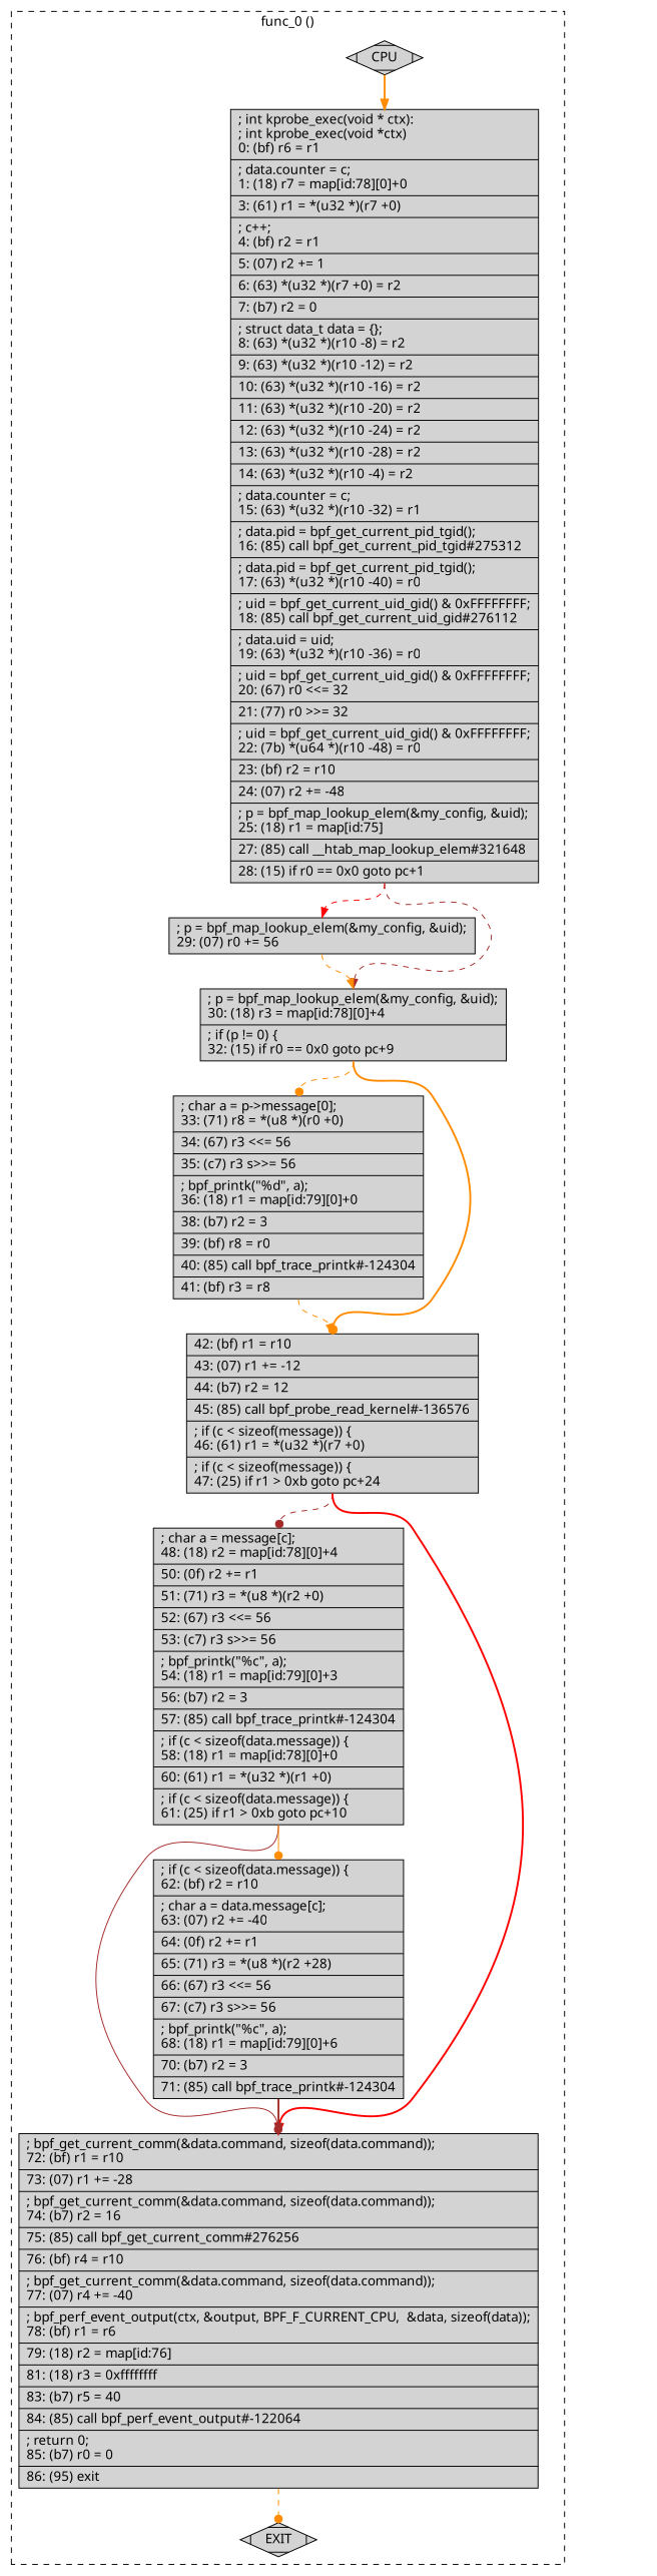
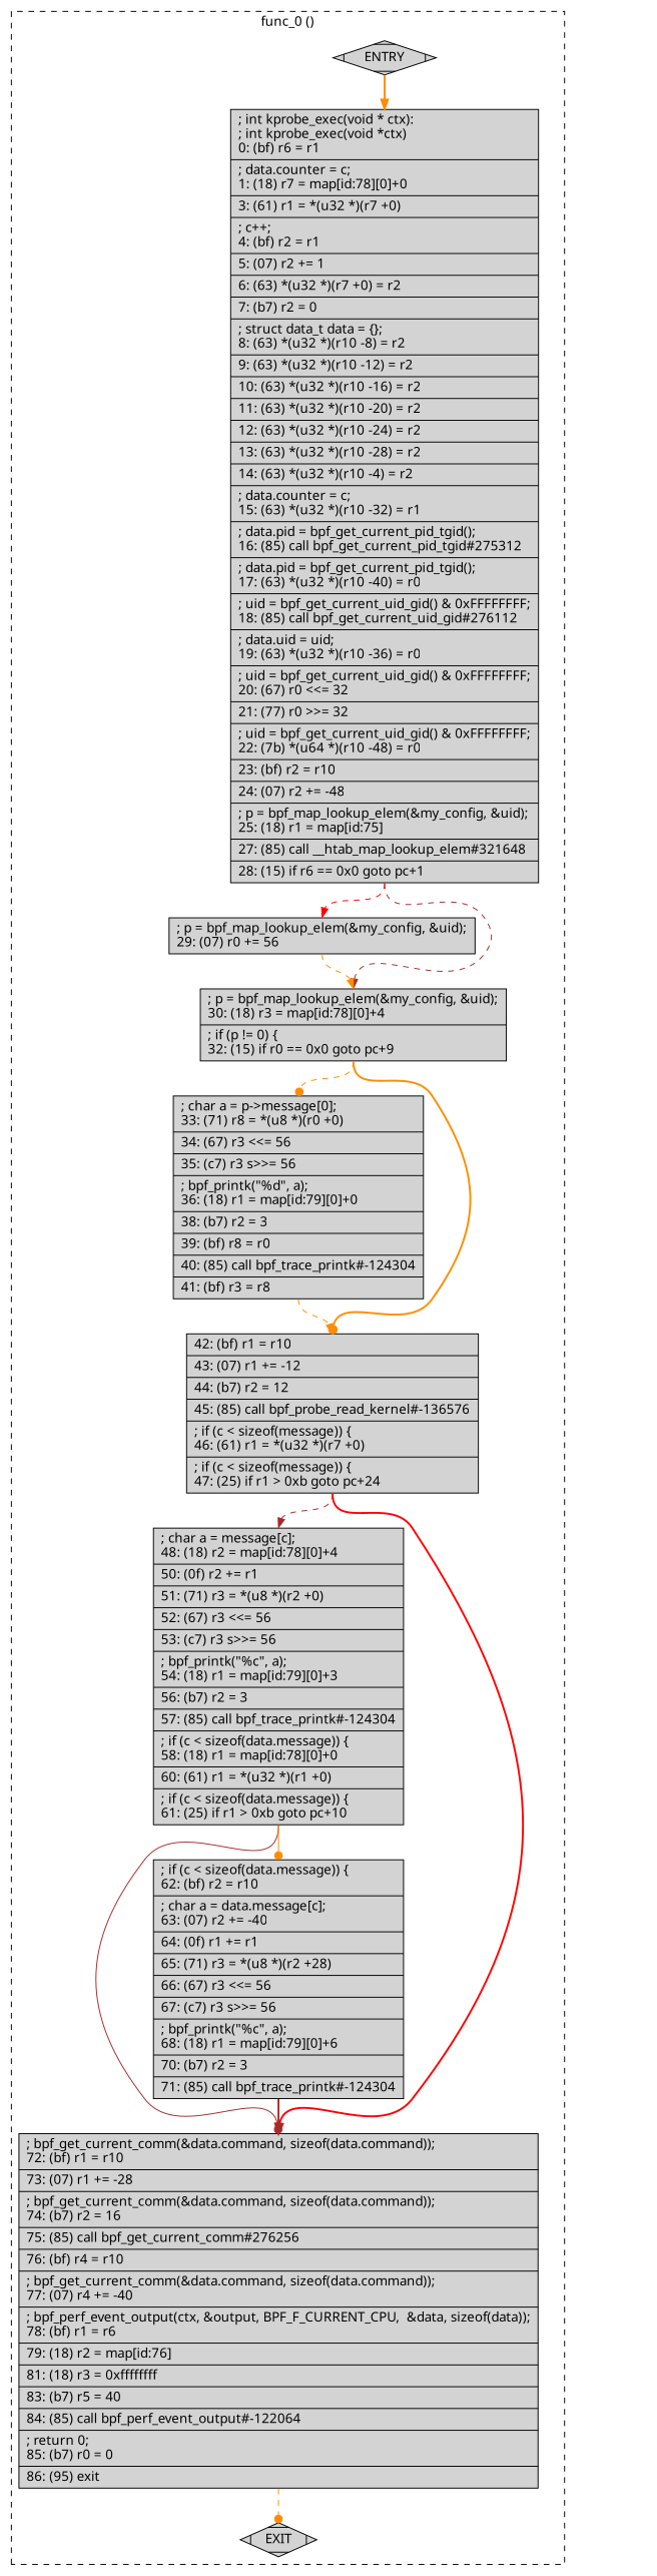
  digraph {
    fontname="Noto Sans"
    node [fontname="Noto Sans" shape=record style=filled]
    edge [arrowhead=normal color=darkorange constraint=true fontname="Noto Sans" headport=n style=dashed tailport=s weight=10]
-   n1 [label=CPU shape=Mdiamond]
-   n2 [label="{; int kprobe_exec(void * ctx):\l; int\ kprobe_exec(void\ *ctx)\l0: (bf) r6 = r1\l| ; data.counter\ =\ c;\ \l1: (18) r7 = map[id:78][0]+0\l| 3: (61) r1 = *(u32 *)(r7 +0)\l| ; c++;\ \l4: (bf) r2 = r1\l| 5: (07) r2 += 1\l| 6: (63) *(u32 *)(r7 +0) = r2\l| 7: (b7) r2 = 0\l| ; struct\ data_t\ data\ =\ \{\};\ \l8: (63) *(u32 *)(r10 -8) = r2\l| 9: (63) *(u32 *)(r10 -12) = r2\l| 10: (63) *(u32 *)(r10 -16) = r2\l| 11: (63) *(u32 *)(r10 -20) = r2\l| 12: (63) *(u32 *)(r10 -24) = r2\l| 13: (63) *(u32 *)(r10 -28) = r2\l| 14: (63) *(u32 *)(r10 -4) = r2\l| ; data.counter\ =\ c;\ \l15: (63) *(u32 *)(r10 -32) = r1\l| ; data.pid\ =\ bpf_get_current_pid_tgid();\l16: (85) call bpf_get_current_pid_tgid#275312\l| ; data.pid\ =\ bpf_get_current_pid_tgid();\l17: (63) *(u32 *)(r10 -40) = r0\l| ; uid\ =\ bpf_get_current_uid_gid()\ &\ 0xFFFFFFFF;\l18: (85) call bpf_get_current_uid_gid#276112\l| ; data.uid\ =\ uid;\l19: (63) *(u32 *)(r10 -36) = r0\l| ; uid\ =\ bpf_get_current_uid_gid()\ &\ 0xFFFFFFFF;\l20: (67) r0 \<\<= 32\l| 21: (77) r0 \>\>= 32\l| ; uid\ =\ bpf_get_current_uid_gid()\ &\ 0xFFFFFFFF;\l22: (7b) *(u64 *)(r10 -48) = r0\l| 23: (bf) r2 = r10\l| 24: (07) r2 += -48\l| ; p\ =\ bpf_map_lookup_elem(&my_config,\ &uid);\l25: (18) r1 = map[id:75]\l| 27: (85) call __htab_map_lookup_elem#321648\l| 28: (15) if r0 == 0x0 goto pc+1\l}"]
+   n1 [label=ENTRY shape=Mdiamond]
+   n2 [label="{; int kprobe_exec(void * ctx):\l; int\ kprobe_exec(void\ *ctx)\l0: (bf) r6 = r1\l| ; data.counter\ =\ c;\ \l1: (18) r7 = map[id:78][0]+0\l| 3: (61) r1 = *(u32 *)(r7 +0)\l| ; c++;\ \l4: (bf) r2 = r1\l| 5: (07) r2 += 1\l| 6: (63) *(u32 *)(r7 +0) = r2\l| 7: (b7) r2 = 0\l| ; struct\ data_t\ data\ =\ \{\};\ \l8: (63) *(u32 *)(r10 -8) = r2\l| 9: (63) *(u32 *)(r10 -12) = r2\l| 10: (63) *(u32 *)(r10 -16) = r2\l| 11: (63) *(u32 *)(r10 -20) = r2\l| 12: (63) *(u32 *)(r10 -24) = r2\l| 13: (63) *(u32 *)(r10 -28) = r2\l| 14: (63) *(u32 *)(r10 -4) = r2\l| ; data.counter\ =\ c;\ \l15: (63) *(u32 *)(r10 -32) = r1\l| ; data.pid\ =\ bpf_get_current_pid_tgid();\l16: (85) call bpf_get_current_pid_tgid#275312\l| ; data.pid\ =\ bpf_get_current_pid_tgid();\l17: (63) *(u32 *)(r10 -40) = r0\l| ; uid\ =\ bpf_get_current_uid_gid()\ &\ 0xFFFFFFFF;\l18: (85) call bpf_get_current_uid_gid#276112\l| ; data.uid\ =\ uid;\l19: (63) *(u32 *)(r10 -36) = r0\l| ; uid\ =\ bpf_get_current_uid_gid()\ &\ 0xFFFFFFFF;\l20: (67) r0 \<\<= 32\l| 21: (77) r0 \>\>= 32\l| ; uid\ =\ bpf_get_current_uid_gid()\ &\ 0xFFFFFFFF;\l22: (7b) *(u64 *)(r10 -48) = r0\l| 23: (bf) r2 = r10\l| 24: (07) r2 += -48\l| ; p\ =\ bpf_map_lookup_elem(&my_config,\ &uid);\l25: (18) r1 = map[id:75]\l| 27: (85) call __htab_map_lookup_elem#321648\l| 28: (15) if r6 == 0x0 goto pc+1\l}"]
    n3 [label=EXIT shape=Mdiamond]
    n4 [label="{; p\ =\ bpf_map_lookup_elem(&my_config,\ &uid);\l29: (07) r0 += 56\l}"]
    n5 [label="{; p\ =\ bpf_map_lookup_elem(&my_config,\ &uid);\l30: (18) r3 = map[id:78][0]+4\l| ; if\ (p\ !=\ 0)\ \{\l32: (15) if r0 == 0x0 goto pc+9\l}"]
    n6 [label="{; char\ a\ =\ p-\>message[0];\l33: (71) r8 = *(u8 *)(r0 +0)\l| 34: (67) r3 \<\<= 56\l| 35: (c7) r3 s\>\>= 56\l| ; bpf_printk(\"%d\",\ a);\ \ \ \ \ \ \ \ \l36: (18) r1 = map[id:79][0]+0\l| 38: (b7) r2 = 3\l| 39: (bf) r8 = r0\l| 40: (85) call bpf_trace_printk#-124304\l| 41: (bf) r3 = r8\l}"]
    n7 [label="{42: (bf) r1 = r10\l| 43: (07) r1 += -12\l| 44: (b7) r2 = 12\l| 45: (85) call bpf_probe_read_kernel#-136576\l| ; if\ (c\ \<\ sizeof(message))\ \{\l46: (61) r1 = *(u32 *)(r7 +0)\l| ; if\ (c\ \<\ sizeof(message))\ \{\l47: (25) if r1 \> 0xb goto pc+24\l}"]
    n8 [label="{; char\ a\ =\ message[c];\l48: (18) r2 = map[id:78][0]+4\l| 50: (0f) r2 += r1\l| 51: (71) r3 = *(u8 *)(r2 +0)\l| 52: (67) r3 \<\<= 56\l| 53: (c7) r3 s\>\>= 56\l| ; bpf_printk(\"%c\",\ a);\l54: (18) r1 = map[id:79][0]+3\l| 56: (b7) r2 = 3\l| 57: (85) call bpf_trace_printk#-124304\l| ; if\ (c\ \<\ sizeof(data.message))\ \{\l58: (18) r1 = map[id:78][0]+0\l| 60: (61) r1 = *(u32 *)(r1 +0)\l| ; if\ (c\ \<\ sizeof(data.message))\ \{\l61: (25) if r1 \> 0xb goto pc+10\l}"]
    n9 [label="{; bpf_get_current_comm(&data.command,\ sizeof(data.command));\l72: (bf) r1 = r10\l| 73: (07) r1 += -28\l| ; bpf_get_current_comm(&data.command,\ sizeof(data.command));\l74: (b7) r2 = 16\l| 75: (85) call bpf_get_current_comm#276256\l| 76: (bf) r4 = r10\l| ; bpf_get_current_comm(&data.command,\ sizeof(data.command));\l77: (07) r4 += -40\l| ; bpf_perf_event_output(ctx,\ &output,\ BPF_F_CURRENT_CPU,\ \ &data,\ sizeof(data));\l78: (bf) r1 = r6\l| 79: (18) r2 = map[id:76]\l| 81: (18) r3 = 0xffffffff\l| 83: (b7) r5 = 40\l| 84: (85) call bpf_perf_event_output#-122064\l| ; return\ 0;\l85: (b7) r0 = 0\l| 86: (95) exit\l}"]
-   n10 [label="{; if\ (c\ \<\ sizeof(data.message))\ \{\l62: (bf) r2 = r10\l| ; char\ a\ =\ data.message[c];\l63: (07) r2 += -40\l| 64: (0f) r2 += r1\l| 65: (71) r3 = *(u8 *)(r2 +28)\l| 66: (67) r3 \<\<= 56\l| 67: (c7) r3 s\>\>= 56\l| ; bpf_printk(\"%c\",\ a);\l68: (18) r1 = map[id:79][0]+6\l| 70: (b7) r2 = 3\l| 71: (85) call bpf_trace_printk#-124304\l}"]
+   n10 [label="{; if\ (c\ \<\ sizeof(data.message))\ \{\l62: (bf) r2 = r10\l| ; char\ a\ =\ data.message[c];\l63: (07) r2 += -40\l| 64: (0f) r1 += r1\l| 65: (71) r3 = *(u8 *)(r2 +28)\l| 66: (67) r3 \<\<= 56\l| 67: (c7) r3 s\>\>= 56\l| ; bpf_printk(\"%c\",\ a);\l68: (18) r1 = map[id:79][0]+6\l| 70: (b7) r2 = 3\l| 71: (85) call bpf_trace_printk#-124304\l}"]
    subgraph cluster_1 {
      color=black
      label="func_0 ()"
      style=dashed
      n1
      n2
      n3
      n4
      n5
      n6
      n7
      n8
      n9
      n10
    }
    n1 -> n2 [style=bold]
    n1 -> n3 [style=invis arrowhead="" color="" weight=""]
    n2 -> n4 [color=red]
    n2 -> n5 [color=brown]
    n4 -> n5
    n5 -> n6 [arrowhead=dot]
    n5 -> n7 [arrowhead=dot style=bold]
    n6 -> n7
-   n7 -> n8 [arrowhead=dot color=brown]
+   n7 -> n8 [color=brown]
    n7 -> n9 [color=red style=bold]
    n8 -> n9 [arrowhead=dot color=brown style=solid]
    n8 -> n10 [arrowhead=dot style=solid]
    n9 -> n3 [arrowhead=dot]
    n10 -> n9 [color=brown style=bold]
  }
